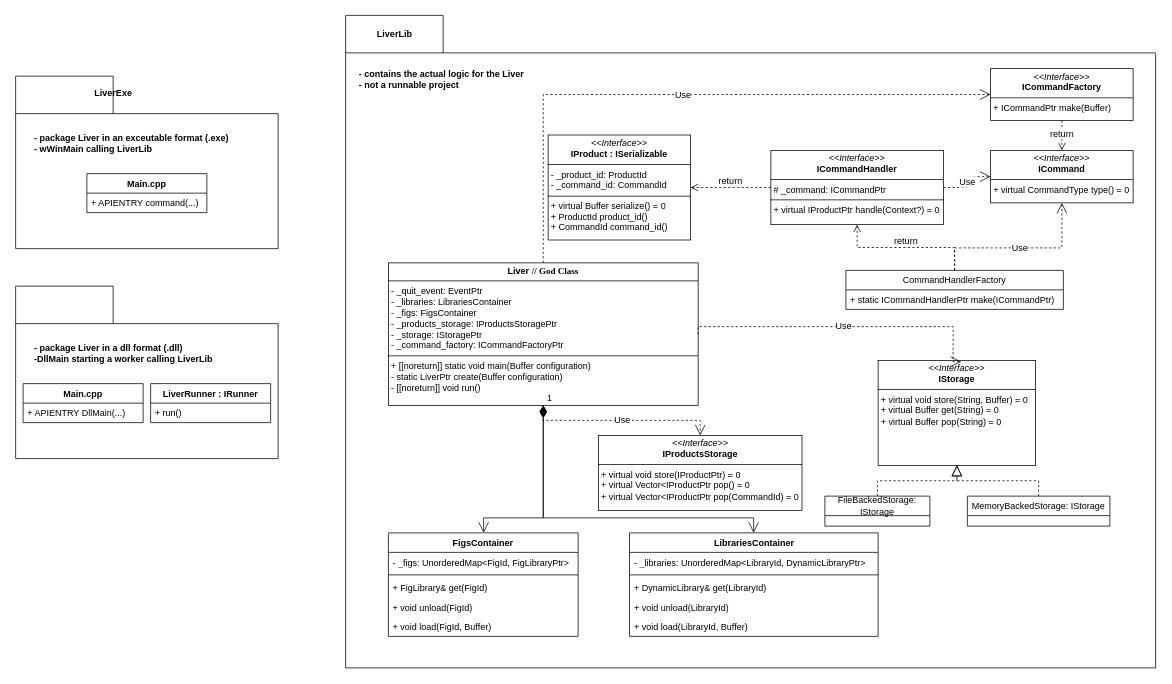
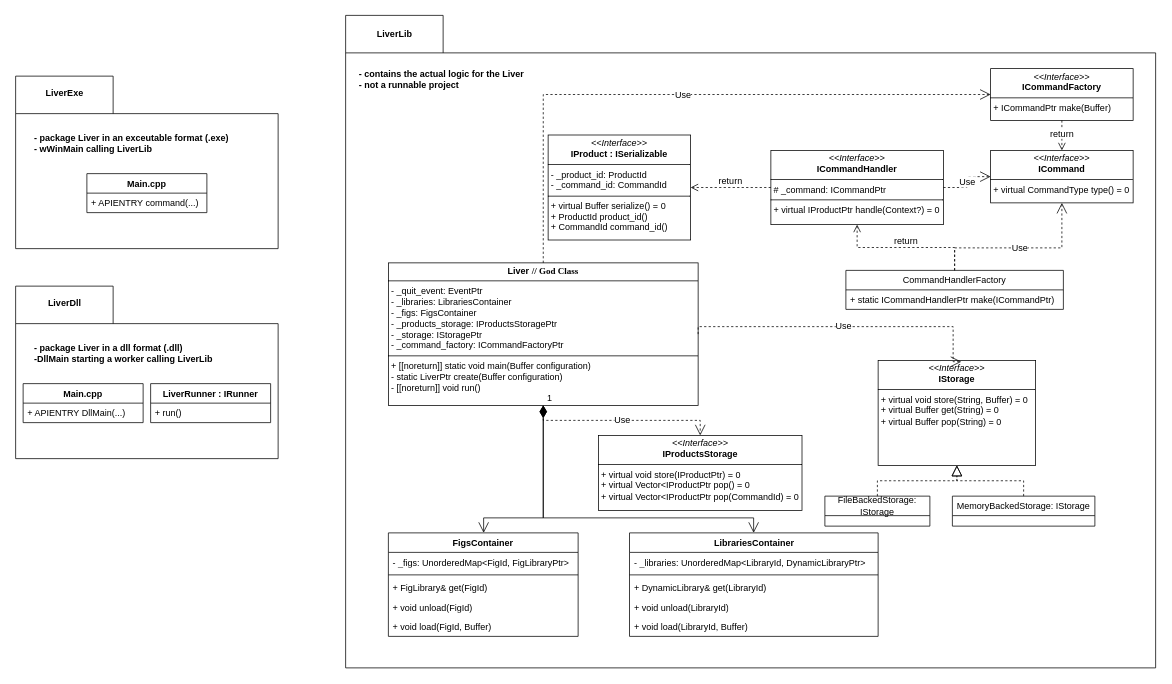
  <mxCell id="0" style=";html=1;" />
  <mxCell id="1" style=";html=1;" parent="0" />
  <mxCell id="2" value="" style="group" vertex="1" connectable="0" parent="1"><mxGeometry y="101" width="350" height="230" as="geometry" x="20" /></mxCell>
  <mxCell id="3" value="&lt;div&gt;&lt;br&gt;&lt;/div&gt;" style="shape=folder;fontStyle=1;spacingTop=10;tabWidth=130;tabHeight=50;tabPosition=left;html=1;whiteSpace=wrap;" vertex="1" parent="2"><mxGeometry width="350" height="230" as="geometry" /></mxCell>
- <mxCell id="4" value="LiverExe" style="text;align=center;fontStyle=1;verticalAlign=middle;spacingLeft=3;spacingRight=3;strokeColor=none;rotatable=0;points=[[0,0.5],[1,0.5]];portConstraint=eastwest;html=1;" vertex="1" parent="2"><mxGeometry x="85" y="10" width="90" height="26" as="geometry" /></mxCell>
+ <mxCell id="4" value="LiverExe" style="text;align=center;fontStyle=1;verticalAlign=middle;spacingLeft=3;spacingRight=3;strokeColor=none;rotatable=0;points=[[0,0.5],[1,0.5]];portConstraint=eastwest;html=1;" vertex="1" parent="2"><mxGeometry x="20" y="10" width="90" height="26" as="geometry" /></mxCell>
  <mxCell id="5" value="- package Liver in an exceutable format (.exe)&lt;div&gt;- wWinMain calling LiverLib&lt;/div&gt;" style="text;align=left;fontStyle=1;verticalAlign=middle;spacingLeft=3;spacingRight=3;strokeColor=none;rotatable=0;points=[[0,0.5],[1,0.5]];portConstraint=eastwest;html=1;" vertex="1" parent="2"><mxGeometry x="20" y="70" width="270" height="40" as="geometry" /></mxCell>
  <mxCell id="6" value="Main.cpp" style="swimlane;fontStyle=1;align=center;verticalAlign=top;childLayout=stackLayout;horizontal=1;startSize=26;horizontalStack=0;resizeParent=1;resizeParentMax=0;resizeLast=0;collapsible=1;marginBottom=0;whiteSpace=wrap;html=1;" vertex="1" parent="2"><mxGeometry x="95" y="130" width="160" height="52" as="geometry" /></mxCell>
  <mxCell id="7" value="+ APIENTRY command(...)" style="text;strokeColor=none;fillColor=none;align=left;verticalAlign=top;spacingLeft=4;spacingRight=4;overflow=hidden;rotatable=0;points=[[0,0.5],[1,0.5]];portConstraint=eastwest;whiteSpace=wrap;html=1;" vertex="1" parent="6"><mxGeometry y="26" width="160" height="26" as="geometry" /></mxCell>
  <mxCell id="8" value="" style="group" vertex="1" connectable="0" parent="1"><mxGeometry y="381" width="350" height="230" as="geometry" x="20" /></mxCell>
  <mxCell id="9" value="&lt;div&gt;&lt;br&gt;&lt;/div&gt;" style="shape=folder;fontStyle=1;spacingTop=10;tabWidth=130;tabHeight=50;tabPosition=left;html=1;whiteSpace=wrap;" vertex="1" parent="8"><mxGeometry width="350" height="230" as="geometry" /></mxCell>
+ <mxCell id="10" value="LiverDll" style="text;align=center;fontStyle=1;verticalAlign=middle;spacingLeft=3;spacingRight=3;strokeColor=none;rotatable=0;points=[[0,0.5],[1,0.5]];portConstraint=eastwest;html=1;" vertex="1" parent="8"><mxGeometry x="20" y="10" width="90" height="26" as="geometry" /></mxCell>
  <mxCell id="11" value="- package Liver in a dll format (.dll)&lt;div&gt;-DllMain starting a worker calling LiverLib&lt;/div&gt;" style="text;align=left;fontStyle=1;verticalAlign=middle;spacingLeft=3;spacingRight=3;strokeColor=none;rotatable=0;points=[[0,0.5],[1,0.5]];portConstraint=eastwest;html=1;" vertex="1" parent="8"><mxGeometry x="20" y="70" width="270" height="40" as="geometry" /></mxCell>
  <mxCell id="12" value="Main.cpp" style="swimlane;fontStyle=1;align=center;verticalAlign=top;childLayout=stackLayout;horizontal=1;startSize=26;horizontalStack=0;resizeParent=1;resizeParentMax=0;resizeLast=0;collapsible=1;marginBottom=0;whiteSpace=wrap;html=1;" vertex="1" parent="8"><mxGeometry x="10" y="130" width="160" height="52" as="geometry" /></mxCell>
  <mxCell id="13" value="+ APIENTRY DllMain(...)" style="text;strokeColor=none;fillColor=none;align=left;verticalAlign=top;spacingLeft=4;spacingRight=4;overflow=hidden;rotatable=0;points=[[0,0.5],[1,0.5]];portConstraint=eastwest;whiteSpace=wrap;html=1;" vertex="1" parent="12"><mxGeometry y="26" width="160" height="26" as="geometry" /></mxCell>
  <mxCell id="14" value="LiverRunner : IRunner" style="swimlane;fontStyle=1;align=center;verticalAlign=top;childLayout=stackLayout;horizontal=1;startSize=26;horizontalStack=0;resizeParent=1;resizeParentMax=0;resizeLast=0;collapsible=1;marginBottom=0;whiteSpace=wrap;html=1;" vertex="1" parent="8"><mxGeometry x="180" y="130" width="160" height="52" as="geometry" /></mxCell>
  <mxCell id="15" value="+ run()" style="text;strokeColor=none;fillColor=none;align=left;verticalAlign=top;spacingLeft=4;spacingRight=4;overflow=hidden;rotatable=0;points=[[0,0.5],[1,0.5]];portConstraint=eastwest;whiteSpace=wrap;html=1;" vertex="1" parent="14"><mxGeometry y="26" width="160" height="26" as="geometry" /></mxCell>
  <mxCell id="16" value="" style="group" vertex="1" connectable="0" parent="1"><mxGeometry x="460" y="20" width="1080" height="870" as="geometry" /></mxCell>
  <mxCell id="17" value="&lt;div&gt;&lt;br&gt;&lt;/div&gt;" style="shape=folder;fontStyle=1;spacingTop=10;tabWidth=130;tabHeight=50;tabPosition=left;html=1;whiteSpace=wrap;" vertex="1" parent="16"><mxGeometry width="1080" height="870" as="geometry" /></mxCell>
  <mxCell id="18" value="LiverLib" style="text;align=center;fontStyle=1;verticalAlign=middle;spacingLeft=3;spacingRight=3;strokeColor=none;rotatable=0;points=[[0,0.5],[1,0.5]];portConstraint=eastwest;html=1;" vertex="1" parent="16"><mxGeometry width="130" height="50" as="geometry" /></mxCell>
  <mxCell id="19" value="- contains the actual logic for the Liver&lt;div&gt;- not a runnable project&lt;/div&gt;" style="text;align=left;fontStyle=1;verticalAlign=middle;spacingLeft=3;spacingRight=3;strokeColor=none;rotatable=0;points=[[0,0.5],[1,0.5]];portConstraint=eastwest;html=1;" vertex="1" parent="16"><mxGeometry x="13" y="60" width="247" height="50" as="geometry" /></mxCell>
  <mxCell id="20" value="&lt;p style=&quot;margin:0px;margin-top:4px;text-align:center;&quot;&gt;&lt;i&gt;&amp;lt;&amp;lt;Interface&amp;gt;&amp;gt;&lt;/i&gt;&lt;br&gt;&lt;b&gt;ICommandFactory&lt;/b&gt;&lt;/p&gt;&lt;hr size=&quot;1&quot; style=&quot;border-style:solid;&quot;&gt;&lt;p style=&quot;margin:0px;margin-left:4px;&quot;&gt;+ ICommandPtr make(Buffer)&lt;br&gt;&lt;/p&gt;" style="verticalAlign=top;align=left;overflow=fill;html=1;whiteSpace=wrap;" vertex="1" parent="16"><mxGeometry x="860" y="71" width="190" height="69" as="geometry" /></mxCell>
  <mxCell id="21" value="&lt;p style=&quot;margin:0px;margin-top:4px;text-align:center;&quot;&gt;&lt;i&gt;&amp;lt;&amp;lt;Interface&amp;gt;&amp;gt;&lt;/i&gt;&lt;br&gt;&lt;b&gt;ICommand&lt;/b&gt;&lt;/p&gt;&lt;hr size=&quot;1&quot; style=&quot;border-style:solid;&quot;&gt;&lt;p style=&quot;margin:0px;margin-left:4px;&quot;&gt;+ virtual CommandType type() = 0&lt;br&gt;&lt;/p&gt;" style="verticalAlign=top;align=left;overflow=fill;html=1;whiteSpace=wrap;" vertex="1" parent="16"><mxGeometry x="860" y="180" width="190" height="70" as="geometry" /></mxCell>
  <mxCell id="22" value="return" style="html=1;verticalAlign=bottom;endArrow=open;dashed=1;endSize=8;curved=0;rounded=0;fontSize=12;exitX=0.5;exitY=1;exitDx=0;exitDy=0;entryX=0.5;entryY=0;entryDx=0;entryDy=0;" edge="1" parent="16" source="20" target="21"><mxGeometry x="0.333" relative="1" as="geometry"><mxPoint x="770" y="220" as="sourcePoint" /><mxPoint x="690" y="220" as="targetPoint" /><mxPoint as="offset" /></mxGeometry></mxCell>
  <mxCell id="23" value="CommandHandlerFactory" style="swimlane;fontStyle=0;childLayout=stackLayout;horizontal=1;startSize=26;fillColor=none;horizontalStack=0;resizeParent=1;resizeParentMax=0;resizeLast=0;collapsible=1;marginBottom=0;whiteSpace=wrap;html=1;" vertex="1" parent="16"><mxGeometry x="667" y="340" width="290" height="52" as="geometry" /></mxCell>
  <mxCell id="24" value="+ static ICommandHandlerPtr make(ICommandPtr)" style="text;strokeColor=none;fillColor=none;align=left;verticalAlign=top;spacingLeft=4;spacingRight=4;overflow=hidden;rotatable=0;points=[[0,0.5],[1,0.5]];portConstraint=eastwest;whiteSpace=wrap;html=1;" vertex="1" parent="23"><mxGeometry y="26" width="290" height="26" as="geometry" /></mxCell>
  <mxCell id="25" value="&lt;p style=&quot;margin:0px;margin-top:4px;text-align:center;&quot;&gt;&lt;i&gt;&amp;lt;&amp;lt;Interface&amp;gt;&amp;gt;&lt;/i&gt;&lt;br&gt;&lt;b&gt;ICommandHandler&lt;/b&gt;&lt;/p&gt;&lt;hr size=&quot;1&quot; style=&quot;border-style:solid;&quot;&gt;&lt;p style=&quot;margin:0px;margin-left:4px;&quot;&gt;# _command: ICommandPtr&lt;/p&gt;&lt;hr size=&quot;1&quot; style=&quot;border-style:solid;&quot;&gt;&lt;p style=&quot;margin:0px;margin-left:4px;&quot;&gt;+ virtual IProductPtr handle(Context?) = 0&lt;br&gt;&lt;/p&gt;" style="verticalAlign=top;align=left;overflow=fill;html=1;whiteSpace=wrap;" vertex="1" parent="16"><mxGeometry x="567" y="180" width="230" height="99" as="geometry" /></mxCell>
  <mxCell id="26" value="Use" style="endArrow=open;endSize=12;dashed=1;html=1;rounded=0;fontSize=12;entryX=0.5;entryY=1;entryDx=0;entryDy=0;strokeColor=default;edgeStyle=orthogonalEdgeStyle;" edge="1" parent="16" source="23" target="21"><mxGeometry width="160" relative="1" as="geometry"><mxPoint x="480" y="320" as="sourcePoint" /><mxPoint x="640" y="320" as="targetPoint" /><Array as="points"><mxPoint x="812" y="310" /><mxPoint x="955" y="310" /></Array></mxGeometry></mxCell>
  <mxCell id="27" value="return" style="html=1;verticalAlign=bottom;endArrow=open;dashed=1;endSize=8;rounded=0;fontSize=12;entryX=0.5;entryY=1;entryDx=0;entryDy=0;edgeStyle=orthogonalEdgeStyle;" edge="1" parent="16" source="23" target="25"><mxGeometry x="-0.0" relative="1" as="geometry"><mxPoint x="620" y="330" as="sourcePoint" /><mxPoint x="540" y="330" as="targetPoint" /><mxPoint as="offset" /></mxGeometry></mxCell>
  <mxCell id="28" value="Use" style="endArrow=open;endSize=12;dashed=1;html=1;rounded=0;fontSize=12;edgeStyle=orthogonalEdgeStyle;" edge="1" parent="16" source="25" target="21"><mxGeometry width="160" relative="1" as="geometry"><mxPoint x="470" y="320" as="sourcePoint" /><mxPoint x="630" y="320" as="targetPoint" /></mxGeometry></mxCell>
  <mxCell id="29" value="&lt;p style=&quot;margin:0px;margin-top:4px;text-align:center;&quot;&gt;&lt;i&gt;&amp;lt;&amp;lt;Interface&amp;gt;&amp;gt;&lt;/i&gt;&lt;br&gt;&lt;b&gt;IProduct : ISerializable&lt;/b&gt;&lt;/p&gt;&lt;hr size=&quot;1&quot; style=&quot;border-style:solid;&quot;&gt;&lt;p style=&quot;margin:0px;margin-left:4px;&quot;&gt;- _product_id: ProductId&lt;br&gt;&lt;/p&gt;&lt;p style=&quot;margin:0px;margin-left:4px;&quot;&gt;- _command_id: CommandId&lt;/p&gt;&lt;hr size=&quot;1&quot; style=&quot;border-style:solid;&quot;&gt;&lt;p style=&quot;margin: 0px 0px 0px 4px;&quot;&gt;+ virtual Buffer serialize() = 0&lt;br&gt;+ ProductId product_id()&lt;/p&gt;&lt;p style=&quot;margin: 0px 0px 0px 4px;&quot;&gt;+ CommandId command_id()&lt;/p&gt;" style="verticalAlign=top;align=left;overflow=fill;html=1;whiteSpace=wrap;" vertex="1" parent="16"><mxGeometry x="270" y="159.5" width="190" height="140" as="geometry" /></mxCell>
  <mxCell id="30" value="return" style="html=1;verticalAlign=bottom;endArrow=open;dashed=1;endSize=8;curved=0;rounded=0;fontSize=12;exitX=0;exitY=0.5;exitDx=0;exitDy=0;" edge="1" parent="16" source="25" target="29"><mxGeometry relative="1" as="geometry"><mxPoint x="470" y="380" as="sourcePoint" /><mxPoint x="390" y="380" as="targetPoint" /></mxGeometry></mxCell>
  <mxCell id="31" value="&lt;p style=&quot;margin:0px;margin-top:4px;text-align:center;&quot;&gt;&lt;b&gt;Liver &lt;font face=&quot;Times New Roman&quot;&gt;// God Class&lt;/font&gt;&lt;/b&gt;&lt;/p&gt;&lt;hr size=&quot;1&quot; style=&quot;border-style:solid;&quot;&gt;&lt;p style=&quot;margin:0px;margin-left:4px;&quot;&gt;- _quit_event: EventPtr&lt;/p&gt;&lt;p style=&quot;margin:0px;margin-left:4px;&quot;&gt;- _libraries: LibrariesContainer&lt;/p&gt;&lt;p style=&quot;margin:0px;margin-left:4px;&quot;&gt;- _figs: FigsContainer&lt;/p&gt;&lt;p style=&quot;margin:0px;margin-left:4px;&quot;&gt;- _products_storage: IProductsStoragePtr&lt;/p&gt;&lt;p style=&quot;margin:0px;margin-left:4px;&quot;&gt;- _storage: IStoragePtr&lt;/p&gt;&lt;p style=&quot;margin:0px;margin-left:4px;&quot;&gt;- _command_factory: ICommandFactoryPtr&lt;/p&gt;&lt;hr size=&quot;1&quot; style=&quot;border-style:solid;&quot;&gt;&lt;p style=&quot;margin:0px;margin-left:4px;&quot;&gt;+&amp;nbsp;&lt;span style=&quot;background-color: initial;&quot;&gt;[[noreturn]]&amp;nbsp;&lt;/span&gt;&lt;span style=&quot;background-color: initial;&quot;&gt;static void main(Buffer configuration)&lt;/span&gt;&lt;/p&gt;&lt;p style=&quot;margin:0px;margin-left:4px;&quot;&gt;- static LiverPtr create(Buffer configuration)&lt;/p&gt;&lt;p style=&quot;margin:0px;margin-left:4px;&quot;&gt;- [[noreturn]] void run()&lt;/p&gt;" style="verticalAlign=top;align=left;overflow=fill;html=1;whiteSpace=wrap;" vertex="1" parent="16"><mxGeometry x="57" y="330" width="413" height="190" as="geometry" /></mxCell>
  <mxCell id="32" value="&lt;p style=&quot;margin:0px;margin-top:4px;text-align:center;&quot;&gt;&lt;i&gt;&amp;lt;&amp;lt;Interface&amp;gt;&amp;gt;&lt;/i&gt;&lt;br&gt;&lt;b&gt;IStorage&lt;/b&gt;&lt;/p&gt;&lt;hr size=&quot;1&quot; style=&quot;border-style:solid;&quot;&gt;&lt;p style=&quot;margin:0px;margin-left:4px;&quot;&gt;+ virtual void store(String, Buffer) = 0&lt;br&gt;+ virtual Buffer get(String) = 0&lt;/p&gt;&lt;p style=&quot;margin:0px;margin-left:4px;&quot;&gt;+ virtual Buffer pop(String) = 0&lt;/p&gt;" style="verticalAlign=top;align=left;overflow=fill;html=1;whiteSpace=wrap;" vertex="1" parent="16"><mxGeometry x="710" y="460" width="210" height="140" as="geometry" /></mxCell>
  <mxCell id="33" value="Use" style="endArrow=open;endSize=12;dashed=1;html=1;rounded=0;fontSize=12;exitX=1;exitY=0.5;exitDx=0;exitDy=0;entryX=0.528;entryY=0.013;entryDx=0;entryDy=0;entryPerimeter=0;edgeStyle=orthogonalEdgeStyle;" edge="1" parent="16" source="31" target="32"><mxGeometry width="160" relative="1" as="geometry"><mxPoint x="370" y="600" as="sourcePoint" /><mxPoint x="530" y="600" as="targetPoint" /><Array as="points"><mxPoint x="810" y="415" /><mxPoint x="810" y="462" /></Array></mxGeometry></mxCell>
  <mxCell id="34" value="FileBackedStorage: IStorage" style="swimlane;fontStyle=0;childLayout=stackLayout;horizontal=1;startSize=26;fillColor=none;horizontalStack=0;resizeParent=1;resizeParentMax=0;resizeLast=0;collapsible=1;marginBottom=0;whiteSpace=wrap;html=1;" vertex="1" parent="16"><mxGeometry x="639" y="641" width="140" height="40" as="geometry" /></mxCell>
- <mxCell id="35" value="MemoryBackedStorage: IStorage" style="swimlane;fontStyle=0;childLayout=stackLayout;horizontal=1;startSize=26;fillColor=none;horizontalStack=0;resizeParent=1;resizeParentMax=0;resizeLast=0;collapsible=1;marginBottom=0;whiteSpace=wrap;html=1;" vertex="1" parent="16"><mxGeometry x="829" y="641" width="190" height="40" as="geometry" /></mxCell>
+ <mxCell id="35" value="MemoryBackedStorage: IStorage" style="swimlane;fontStyle=0;childLayout=stackLayout;horizontal=1;startSize=26;fillColor=none;horizontalStack=0;resizeParent=1;resizeParentMax=0;resizeLast=0;collapsible=1;marginBottom=0;whiteSpace=wrap;html=1;" vertex="1" parent="16"><mxGeometry x="809" y="641" width="190" height="40" as="geometry" /></mxCell>
  <mxCell id="36" value="" style="endArrow=block;dashed=1;endFill=0;endSize=12;html=1;rounded=0;fontSize=12;exitX=0.5;exitY=0;exitDx=0;exitDy=0;edgeStyle=orthogonalEdgeStyle;" edge="1" parent="16" source="34" target="32"><mxGeometry width="160" relative="1" as="geometry"><mxPoint x="440" y="590" as="sourcePoint" /><mxPoint x="600" y="590" as="targetPoint" /></mxGeometry></mxCell>
  <mxCell id="37" value="" style="endArrow=block;dashed=1;endFill=0;endSize=12;html=1;rounded=0;fontSize=12;exitX=0.5;exitY=0;exitDx=0;exitDy=0;edgeStyle=orthogonalEdgeStyle;" edge="1" parent="16" source="35" target="32"><mxGeometry width="160" relative="1" as="geometry"><mxPoint x="720" y="640" as="sourcePoint" /><mxPoint x="815" y="610" as="targetPoint" /></mxGeometry></mxCell>
  <mxCell id="38" value="&lt;p style=&quot;margin:0px;margin-top:4px;text-align:center;&quot;&gt;&lt;i&gt;&amp;lt;&amp;lt;Interface&amp;gt;&amp;gt;&lt;/i&gt;&lt;br&gt;&lt;b&gt;IProductsStorage&lt;/b&gt;&lt;/p&gt;&lt;hr size=&quot;1&quot; style=&quot;border-style:solid;&quot;&gt;&lt;p style=&quot;margin:0px;margin-left:4px;&quot;&gt;+ virtual void store(IProductPtr) = 0&lt;br&gt;+ virtual Vector&amp;lt;IProductPtr pop() = 0&lt;/p&gt;&lt;p style=&quot;margin:0px;margin-left:4px;&quot;&gt;+ virtual Vector&amp;lt;IProductPtr pop(CommandId) = 0&lt;/p&gt;" style="verticalAlign=top;align=left;overflow=fill;html=1;whiteSpace=wrap;" vertex="1" parent="16"><mxGeometry x="337" y="560" width="271.5" height="100" as="geometry" /></mxCell>
  <mxCell id="39" value="Use" style="endArrow=open;endSize=12;dashed=1;html=1;rounded=0;fontSize=12;edgeStyle=orthogonalEdgeStyle;" edge="1" parent="16" source="31" target="38"><mxGeometry width="160" relative="1" as="geometry"><mxPoint x="270" y="500" as="sourcePoint" /><mxPoint x="430" y="500" as="targetPoint" /></mxGeometry></mxCell>
  <mxCell id="40" value="Use" style="endArrow=open;endSize=12;dashed=1;html=1;rounded=0;fontSize=12;edgeStyle=orthogonalEdgeStyle;exitX=0.5;exitY=0;exitDx=0;exitDy=0;entryX=0;entryY=0.5;entryDx=0;entryDy=0;" edge="1" parent="16" source="31" target="20"><mxGeometry width="160" relative="1" as="geometry"><mxPoint x="274" y="510" as="sourcePoint" /><mxPoint x="447" y="570" as="targetPoint" /></mxGeometry></mxCell>
  <mxCell id="41" value="FigsContainer" style="swimlane;fontStyle=1;align=center;verticalAlign=top;childLayout=stackLayout;horizontal=1;startSize=26;horizontalStack=0;resizeParent=1;resizeParentMax=0;resizeLast=0;collapsible=1;marginBottom=0;whiteSpace=wrap;html=1;" vertex="1" parent="16"><mxGeometry x="57" y="690" width="253" height="138" as="geometry" /></mxCell>
  <mxCell id="42" value="- _figs: UnorderedMap&amp;lt;FigId, FigLibraryPtr&amp;gt;" style="text;strokeColor=none;fillColor=none;align=left;verticalAlign=top;spacingLeft=4;spacingRight=4;overflow=hidden;rotatable=0;points=[[0,0.5],[1,0.5]];portConstraint=eastwest;whiteSpace=wrap;html=1;" vertex="1" parent="41"><mxGeometry y="26" width="253" height="26" as="geometry" /></mxCell>
  <mxCell id="43" value="" style="line;strokeWidth=1;fillColor=none;align=left;verticalAlign=middle;spacingTop=-1;spacingLeft=3;spacingRight=3;rotatable=0;labelPosition=right;points=[];portConstraint=eastwest;strokeColor=inherit;" vertex="1" parent="41"><mxGeometry y="52" width="253" height="8" as="geometry" /></mxCell>
  <mxCell id="44" value="+ FigLibrary&amp;amp; get(FigId)" style="text;strokeColor=none;fillColor=none;align=left;verticalAlign=top;spacingLeft=4;spacingRight=4;overflow=hidden;rotatable=0;points=[[0,0.5],[1,0.5]];portConstraint=eastwest;whiteSpace=wrap;html=1;" vertex="1" parent="41"><mxGeometry y="60" width="253" height="26" as="geometry" /></mxCell>
  <mxCell id="45" value="+ void unload(FigId)" style="text;strokeColor=none;fillColor=none;align=left;verticalAlign=top;spacingLeft=4;spacingRight=4;overflow=hidden;rotatable=0;points=[[0,0.5],[1,0.5]];portConstraint=eastwest;whiteSpace=wrap;html=1;" vertex="1" parent="41"><mxGeometry y="86" width="253" height="26" as="geometry" /></mxCell>
  <mxCell id="46" value="+ void load(FigId, Buffer)" style="text;strokeColor=none;fillColor=none;align=left;verticalAlign=top;spacingLeft=4;spacingRight=4;overflow=hidden;rotatable=0;points=[[0,0.5],[1,0.5]];portConstraint=eastwest;whiteSpace=wrap;html=1;" vertex="1" parent="41"><mxGeometry y="112" width="253" height="26" as="geometry" /></mxCell>
  <mxCell id="47" value="1" style="endArrow=open;html=1;endSize=12;startArrow=diamondThin;startSize=14;startFill=1;edgeStyle=orthogonalEdgeStyle;align=left;verticalAlign=bottom;rounded=0;fontSize=12;" edge="1" parent="16" source="31" target="41"><mxGeometry x="-1" y="3" relative="1" as="geometry"><mxPoint x="-220" y="680" as="sourcePoint" /><mxPoint x="-60" y="680" as="targetPoint" /><Array as="points"><mxPoint x="264" y="670" /><mxPoint x="184" y="670" /></Array></mxGeometry></mxCell>
  <mxCell id="48" value="LibrariesContainer" style="swimlane;fontStyle=1;align=center;verticalAlign=top;childLayout=stackLayout;horizontal=1;startSize=26;horizontalStack=0;resizeParent=1;resizeParentMax=0;resizeLast=0;collapsible=1;marginBottom=0;whiteSpace=wrap;html=1;" vertex="1" parent="16"><mxGeometry x="378.5" y="690" width="331.5" height="138" as="geometry" /></mxCell>
  <mxCell id="49" value="- _libraries: UnorderedMap&amp;lt;LibraryId, DynamicLibraryPtr&amp;gt;" style="text;strokeColor=none;fillColor=none;align=left;verticalAlign=top;spacingLeft=4;spacingRight=4;overflow=hidden;rotatable=0;points=[[0,0.5],[1,0.5]];portConstraint=eastwest;whiteSpace=wrap;html=1;" vertex="1" parent="48"><mxGeometry y="26" width="331.5" height="26" as="geometry" /></mxCell>
  <mxCell id="50" value="" style="line;strokeWidth=1;fillColor=none;align=left;verticalAlign=middle;spacingTop=-1;spacingLeft=3;spacingRight=3;rotatable=0;labelPosition=right;points=[];portConstraint=eastwest;strokeColor=inherit;" vertex="1" parent="48"><mxGeometry y="52" width="331.5" height="8" as="geometry" /></mxCell>
  <mxCell id="51" value="+ DynamicLibrary&amp;amp; get(LibraryId)" style="text;strokeColor=none;fillColor=none;align=left;verticalAlign=top;spacingLeft=4;spacingRight=4;overflow=hidden;rotatable=0;points=[[0,0.5],[1,0.5]];portConstraint=eastwest;whiteSpace=wrap;html=1;" vertex="1" parent="48"><mxGeometry y="60" width="331.5" height="26" as="geometry" /></mxCell>
  <mxCell id="52" value="+ void unload(LibraryId)" style="text;strokeColor=none;fillColor=none;align=left;verticalAlign=top;spacingLeft=4;spacingRight=4;overflow=hidden;rotatable=0;points=[[0,0.5],[1,0.5]];portConstraint=eastwest;whiteSpace=wrap;html=1;" vertex="1" parent="48"><mxGeometry y="86" width="331.5" height="26" as="geometry" /></mxCell>
  <mxCell id="53" value="+ void load(LibraryId, Buffer)" style="text;strokeColor=none;fillColor=none;align=left;verticalAlign=top;spacingLeft=4;spacingRight=4;overflow=hidden;rotatable=0;points=[[0,0.5],[1,0.5]];portConstraint=eastwest;whiteSpace=wrap;html=1;" vertex="1" parent="48"><mxGeometry y="112" width="331.5" height="26" as="geometry" /></mxCell>
  <mxCell id="54" value="1" style="endArrow=open;html=1;endSize=12;startArrow=diamondThin;startSize=14;startFill=1;edgeStyle=orthogonalEdgeStyle;align=left;verticalAlign=bottom;rounded=0;fontSize=12;" edge="1" parent="16" source="31" target="48"><mxGeometry x="-1" y="3" relative="1" as="geometry"><mxPoint x="274" y="530" as="sourcePoint" /><mxPoint x="194" y="700" as="targetPoint" /><Array as="points"><mxPoint x="264" y="670" /><mxPoint x="544" y="670" /></Array></mxGeometry></mxCell>
